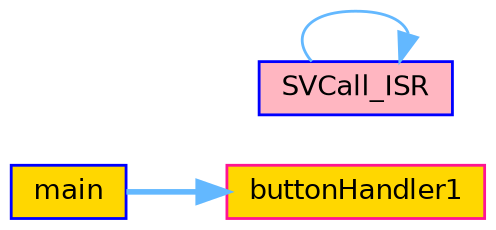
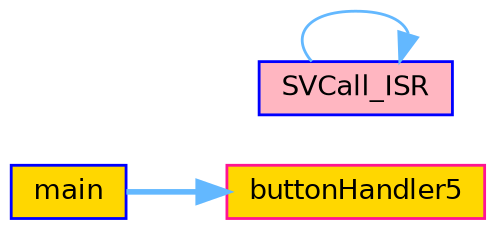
  digraph {
    rankdir=RL
    node [color=blue fillcolor=gold fontname=Helvetica fontsize=10 shape=box style=filled]
    edge [color=steelblue1 dir=back fontname=Helvetica fontsize=10 labelfontname=Helvetica labelfontsize=10]
-   n1 [color=deeppink fontcolor=black height=0.2 label=buttonHandler1 width=0.4]
+   n1 [color=deeppink fontcolor=black height=0.2 label=buttonHandler5 width=0.4]
    n2 [height=0.2 label=main width=0.4]
    n3 [fillcolor=lightpink height=0.2 label=SVCall_ISR width=0.4]
    n1 -> n2 [style=bold]
    n3 -> n3 [style=solid]
  }
